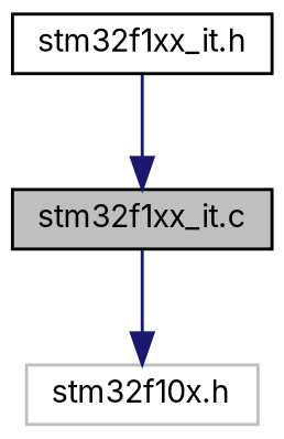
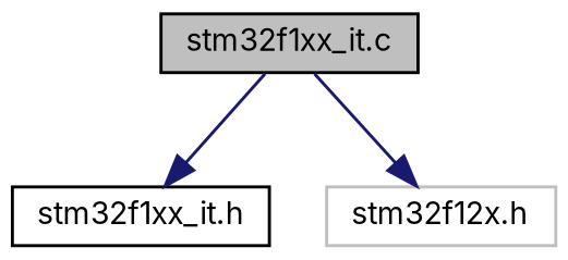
  digraph {
    fontname=Inter
    node [color=black fillcolor=white fontname=Inter fontsize=10 shape=record style=filled]
    edge [color=midnightblue fontname=Inter fontsize=10 labelfontname=Helvetica labelfontsize=10 style=solid]
    n1 [fillcolor=grey75 fontcolor=black height=0.2 label="stm32f1xx_it.c" width=0.4]
    n2 [height=0.2 label="stm32f1xx_it.h" width=0.4]
-   n3 [color=grey75 height=0.2 label="stm32f10x.h" width=0.4]
-   n2 -> n1
+   n3 [color=grey75 height=0.2 label="stm32f12x.h" width=0.4]
+   n1 -> n2
    n1 -> n3
  }
